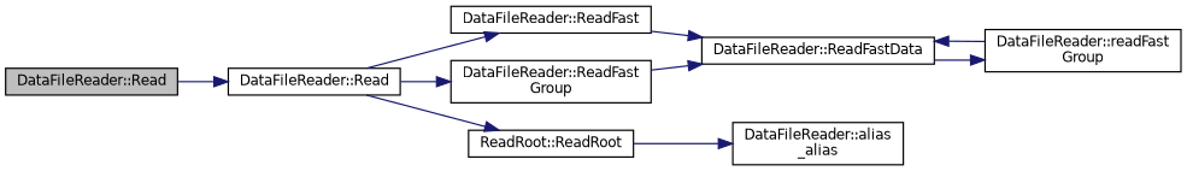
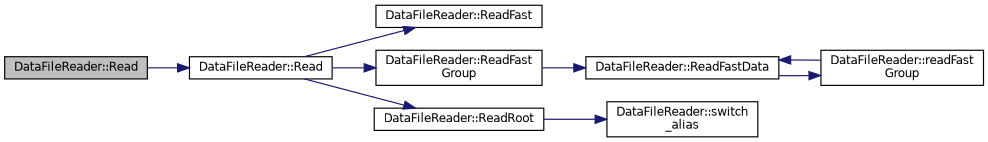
  digraph {
    rankdir=LR
    node [color=black fillcolor=white fontname=Helvetica fontsize=10 shape=record style=filled]
    edge [color=midnightblue fontname=Helvetica fontsize=10 labelfontname=Helvetica labelfontsize=10 style=solid]
    n1 [fillcolor=grey75 fontcolor=black height=0.2 label="DataFileReader::Read" width=0.4]
    n2 [height=0.2 label="DataFileReader::Read" width=0.4]
    n3 [height=0.2 label="DataFileReader::ReadFast" width=0.4]
    n4 [height=0.2 label="DataFileReader::ReadFast\lGroup" width=0.4]
-   n5 [height=0.2 label="ReadRoot::ReadRoot" width=0.4]
+   n5 [height=0.2 label="DataFileReader::ReadRoot" width=0.4]
    n6 [height=0.2 label="DataFileReader::ReadFastData" width=0.4]
-   n7 [height=0.2 label="DataFileReader::alias\l_alias" width=0.4]
+   n7 [height=0.2 label="DataFileReader::switch\l_alias" width=0.4]
    n8 [height=0.2 label="DataFileReader::readFast\lGroup" width=0.4]
    n1 -> n2
    n2 -> n3
    n2 -> n4
    n2 -> n5
-   n3 -> n6
    n4 -> n6
    n5 -> n7
    n6 -> n8
    n8 -> n6
  }
